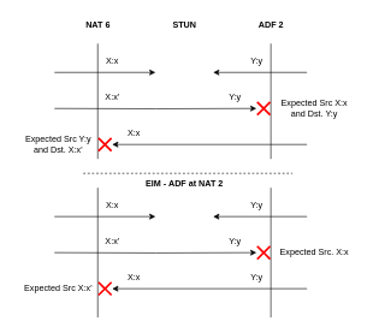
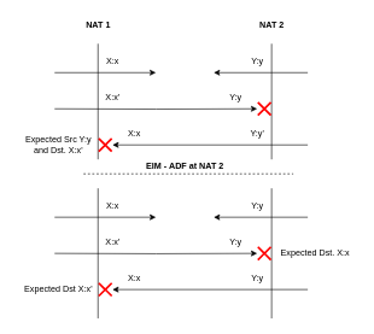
  <mxCell id="0" />
  <mxCell id="1" parent="0" />
  <mxCell id="2" style="edgeStyle=orthogonalEdgeStyle;rounded=0;orthogonalLoop=1;jettySize=auto;html=1;" parent="1" edge="1" target="13"><mxGeometry relative="1" as="geometry"><mxPoint x="465" y="150" as="targetPoint" /><Array as="points" /><mxPoint x="75" y="150" as="sourcePoint" /></mxGeometry></mxCell>
  <mxCell id="3" value="" style="endArrow=none;html=1;rounded=0;" parent="1" edge="1"><mxGeometry width="50" height="50" relative="1" as="geometry"><mxPoint x="135" y="220" as="sourcePoint" /><mxPoint x="135" y="60" as="targetPoint" /></mxGeometry></mxCell>
  <mxCell id="4" style="edgeStyle=orthogonalEdgeStyle;rounded=0;orthogonalLoop=1;jettySize=auto;html=1;" parent="1" edge="1" target="16"><mxGeometry relative="1" as="geometry"><mxPoint x="175" y="180" as="targetPoint" /><Array as="points"><mxPoint x="425" y="200" /></Array><mxPoint x="425" y="200" as="sourcePoint" /></mxGeometry></mxCell>
  <mxCell id="5" value="" style="endArrow=none;html=1;rounded=0;" parent="1" edge="1"><mxGeometry width="50" height="50" relative="1" as="geometry"><mxPoint x="375" y="220" as="sourcePoint" /><mxPoint x="375" y="60" as="targetPoint" /></mxGeometry></mxCell>
- <mxCell id="6" value="NAT 6" style="text;html=1;align=center;verticalAlign=middle;resizable=0;points=[];autosize=1;strokeColor=none;fillColor=none;fontStyle=1" vertex="1" parent="1"><mxGeometry x="105" y="20" width="60" height="30" as="geometry" /></mxCell>
- <mxCell id="7" value="STUN" style="text;html=1;align=center;verticalAlign=middle;resizable=0;points=[];autosize=1;strokeColor=none;fillColor=none;fontStyle=1" vertex="1" parent="1"><mxGeometry x="225" y="20" width="60" height="30" as="geometry" /></mxCell>
+ <mxCell id="6" value="NAT 1" style="text;html=1;align=center;verticalAlign=middle;resizable=0;points=[];autosize=1;strokeColor=none;fillColor=none;fontStyle=1" vertex="1" parent="1"><mxGeometry x="105" y="20" width="60" height="30" as="geometry" /></mxCell>
  <mxCell id="8" style="edgeStyle=orthogonalEdgeStyle;rounded=0;orthogonalLoop=1;jettySize=auto;html=1;" edge="1" parent="1"><mxGeometry relative="1" as="geometry"><mxPoint x="425" y="100" as="sourcePoint" /><mxPoint x="295" y="100" as="targetPoint" /></mxGeometry></mxCell>
- <mxCell id="9" value="ADF 2" style="text;html=1;align=center;verticalAlign=middle;resizable=0;points=[];autosize=1;strokeColor=none;fillColor=none;fontStyle=1" vertex="1" parent="1"><mxGeometry x="345" y="20" width="60" height="30" as="geometry" /></mxCell>
+ <mxCell id="9" value="NAT 2" style="text;html=1;align=center;verticalAlign=middle;resizable=0;points=[];autosize=1;strokeColor=none;fillColor=none;fontStyle=1" vertex="1" parent="1"><mxGeometry x="345" y="20" width="60" height="30" as="geometry" /></mxCell>
  <mxCell id="10" value="Y:y" style="text;html=1;align=center;verticalAlign=middle;resizable=0;points=[];autosize=1;strokeColor=none;fillColor=none;" vertex="1" parent="1"><mxGeometry x="335" y="70" width="40" height="30" as="geometry" /></mxCell>
  <mxCell id="11" value="X:x" style="text;html=1;align=center;verticalAlign=middle;resizable=0;points=[];autosize=1;strokeColor=none;fillColor=none;" vertex="1" parent="1"><mxGeometry x="135" y="70" width="40" height="30" as="geometry" /></mxCell>
  <mxCell id="12" value="" style="endArrow=classic;html=1;rounded=0;" edge="1" parent="1"><mxGeometry width="50" height="50" relative="1" as="geometry"><mxPoint x="75" y="100" as="sourcePoint" /><mxPoint x="215" y="100" as="targetPoint" /></mxGeometry></mxCell>
  <mxCell id="13" value="" style="shape=mxgraph.mockup.markup.redX;fillColor=#ff0000;html=1;shadow=0;whiteSpace=wrap;strokeColor=none;" vertex="1" parent="1"><mxGeometry x="355" y="140" width="20" height="20" as="geometry" /></mxCell>
  <mxCell id="14" value="X:x'" style="text;html=1;align=center;verticalAlign=middle;resizable=0;points=[];autosize=1;strokeColor=none;fillColor=none;" vertex="1" parent="1"><mxGeometry x="135" y="120" width="40" height="30" as="geometry" /></mxCell>
- <mxCell id="15" value="Expected Src X:x&lt;div&gt;and Dst. Y:y&lt;/div&gt;" style="text;html=1;align=center;verticalAlign=middle;resizable=0;points=[];autosize=1;strokeColor=none;fillColor=none;" vertex="1" parent="1"><mxGeometry x="375" y="130" width="120" height="40" as="geometry" /></mxCell>
  <mxCell id="16" value="" style="shape=mxgraph.mockup.markup.redX;fillColor=#ff0000;html=1;shadow=0;whiteSpace=wrap;strokeColor=none;" vertex="1" parent="1"><mxGeometry x="135" y="190" width="20" height="20" as="geometry" /></mxCell>
+ <mxCell id="17" value="Y:y'" style="text;html=1;align=center;verticalAlign=middle;resizable=0;points=[];autosize=1;strokeColor=none;fillColor=none;" vertex="1" parent="1"><mxGeometry x="335" y="170" width="40" height="30" as="geometry" /></mxCell>
  <mxCell id="18" value="Expected Src Y:y&lt;div&gt;and Dst. X:x'&lt;/div&gt;" style="text;html=1;align=center;verticalAlign=middle;resizable=0;points=[];autosize=1;strokeColor=none;fillColor=none;" vertex="1" parent="1"><mxGeometry x="25" y="180" width="110" height="40" as="geometry" /></mxCell>
  <mxCell id="19" style="edgeStyle=orthogonalEdgeStyle;rounded=0;orthogonalLoop=1;jettySize=auto;html=1;" edge="1" parent="1" target="27"><mxGeometry relative="1" as="geometry"><mxPoint x="465" y="350" as="targetPoint" /><Array as="points" /><mxPoint x="75" y="350" as="sourcePoint" /></mxGeometry></mxCell>
  <mxCell id="20" value="" style="endArrow=none;html=1;rounded=0;" edge="1" parent="1"><mxGeometry width="50" height="50" relative="1" as="geometry"><mxPoint x="135" y="440" as="sourcePoint" /><mxPoint x="135" y="260" as="targetPoint" /></mxGeometry></mxCell>
  <mxCell id="21" style="edgeStyle=orthogonalEdgeStyle;rounded=0;orthogonalLoop=1;jettySize=auto;html=1;" edge="1" parent="1" target="30"><mxGeometry relative="1" as="geometry"><mxPoint x="175" y="380" as="targetPoint" /><Array as="points"><mxPoint x="425" y="400" /></Array><mxPoint x="425" y="400" as="sourcePoint" /></mxGeometry></mxCell>
  <mxCell id="22" value="" style="endArrow=none;html=1;rounded=0;" edge="1" parent="1"><mxGeometry width="50" height="50" relative="1" as="geometry"><mxPoint x="375" y="440" as="sourcePoint" /><mxPoint x="375" y="260" as="targetPoint" /></mxGeometry></mxCell>
  <mxCell id="23" style="edgeStyle=orthogonalEdgeStyle;rounded=0;orthogonalLoop=1;jettySize=auto;html=1;" edge="1" parent="1"><mxGeometry relative="1" as="geometry"><mxPoint x="425" y="300" as="sourcePoint" /><mxPoint x="295" y="300" as="targetPoint" /></mxGeometry></mxCell>
  <mxCell id="24" value="Y:y" style="text;html=1;align=center;verticalAlign=middle;resizable=0;points=[];autosize=1;strokeColor=none;fillColor=none;" vertex="1" parent="1"><mxGeometry x="335" y="270" width="40" height="30" as="geometry" /></mxCell>
  <mxCell id="25" value="X:x" style="text;html=1;align=center;verticalAlign=middle;resizable=0;points=[];autosize=1;strokeColor=none;fillColor=none;" vertex="1" parent="1"><mxGeometry x="135" y="270" width="40" height="30" as="geometry" /></mxCell>
  <mxCell id="26" value="" style="endArrow=classic;html=1;rounded=0;" edge="1" parent="1"><mxGeometry width="50" height="50" relative="1" as="geometry"><mxPoint x="75" y="300" as="sourcePoint" /><mxPoint x="215" y="300" as="targetPoint" /></mxGeometry></mxCell>
  <mxCell id="27" value="" style="shape=mxgraph.mockup.markup.redX;fillColor=#ff0000;html=1;shadow=0;whiteSpace=wrap;strokeColor=none;" vertex="1" parent="1"><mxGeometry x="355" y="340" width="20" height="20" as="geometry" /></mxCell>
  <mxCell id="28" value="X:x'" style="text;html=1;align=center;verticalAlign=middle;resizable=0;points=[];autosize=1;strokeColor=none;fillColor=none;" vertex="1" parent="1"><mxGeometry x="135" y="320" width="40" height="30" as="geometry" /></mxCell>
- <mxCell id="29" value="Expected Src. X:x" style="text;html=1;align=center;verticalAlign=middle;resizable=0;points=[];autosize=1;strokeColor=none;fillColor=none;" vertex="1" parent="1"><mxGeometry x="375" y="335" width="120" height="30" as="geometry" /></mxCell>
+ <mxCell id="29" value="Expected Dst. X:x" style="text;html=1;align=center;verticalAlign=middle;resizable=0;points=[];autosize=1;strokeColor=none;fillColor=none;" vertex="1" parent="1"><mxGeometry x="375" y="335" width="120" height="30" as="geometry" /></mxCell>
  <mxCell id="30" value="" style="shape=mxgraph.mockup.markup.redX;fillColor=#ff0000;html=1;shadow=0;whiteSpace=wrap;strokeColor=none;" vertex="1" parent="1"><mxGeometry x="135" y="390" width="20" height="20" as="geometry" /></mxCell>
  <mxCell id="31" value="Y:y" style="text;html=1;align=center;verticalAlign=middle;resizable=0;points=[];autosize=1;strokeColor=none;fillColor=none;" vertex="1" parent="1"><mxGeometry x="335" y="370" width="40" height="30" as="geometry" /></mxCell>
- <mxCell id="32" value="Expected Src X:x'" style="text;html=1;align=center;verticalAlign=middle;resizable=0;points=[];autosize=1;strokeColor=none;fillColor=none;" vertex="1" parent="1"><mxGeometry x="20" y="385" width="120" height="30" as="geometry" /></mxCell>
+ <mxCell id="32" value="Expected Dst X:x'" style="text;html=1;align=center;verticalAlign=middle;resizable=0;points=[];autosize=1;strokeColor=none;fillColor=none;" vertex="1" parent="1"><mxGeometry x="20" y="385" width="120" height="30" as="geometry" /></mxCell>
  <mxCell id="33" value="" style="endArrow=none;dashed=1;html=1;rounded=0;" edge="1" parent="1"><mxGeometry width="50" height="50" relative="1" as="geometry"><mxPoint x="115" y="240" as="sourcePoint" /><mxPoint x="405" y="240" as="targetPoint" /></mxGeometry></mxCell>
- <mxCell id="34" value="EIM - ADF at NAT 2" style="text;html=1;align=center;verticalAlign=middle;resizable=0;points=[];autosize=1;strokeColor=none;fillColor=none;fontStyle=1" vertex="1" parent="1"><mxGeometry x="190" y="240" width="130" height="30" as="geometry" /></mxCell>
+ <mxCell id="34" value="EIM - ADF at NAT 2" style="text;html=1;align=center;verticalAlign=middle;resizable=0;points=[];autosize=1;strokeColor=none;fillColor=none;fontStyle=1" vertex="1" parent="1"><mxGeometry x="190" y="215" width="130" height="30" as="geometry" /></mxCell>
  <mxCell id="35" value="X:x" style="text;html=1;align=center;verticalAlign=middle;resizable=0;points=[];autosize=1;strokeColor=none;fillColor=none;" vertex="1" parent="1"><mxGeometry x="165" y="170" width="40" height="30" as="geometry" /></mxCell>
  <mxCell id="36" value="Y:y" style="text;html=1;align=center;verticalAlign=middle;resizable=0;points=[];autosize=1;strokeColor=none;fillColor=none;" vertex="1" parent="1"><mxGeometry x="305" y="120" width="40" height="30" as="geometry" /></mxCell>
  <mxCell id="37" value="Y:y" style="text;html=1;align=center;verticalAlign=middle;resizable=0;points=[];autosize=1;strokeColor=none;fillColor=none;" vertex="1" parent="1"><mxGeometry x="305" y="320" width="40" height="30" as="geometry" /></mxCell>
  <mxCell id="38" value="X:x" style="text;html=1;align=center;verticalAlign=middle;resizable=0;points=[];autosize=1;strokeColor=none;fillColor=none;" vertex="1" parent="1"><mxGeometry x="165" y="370" width="40" height="30" as="geometry" /></mxCell>
